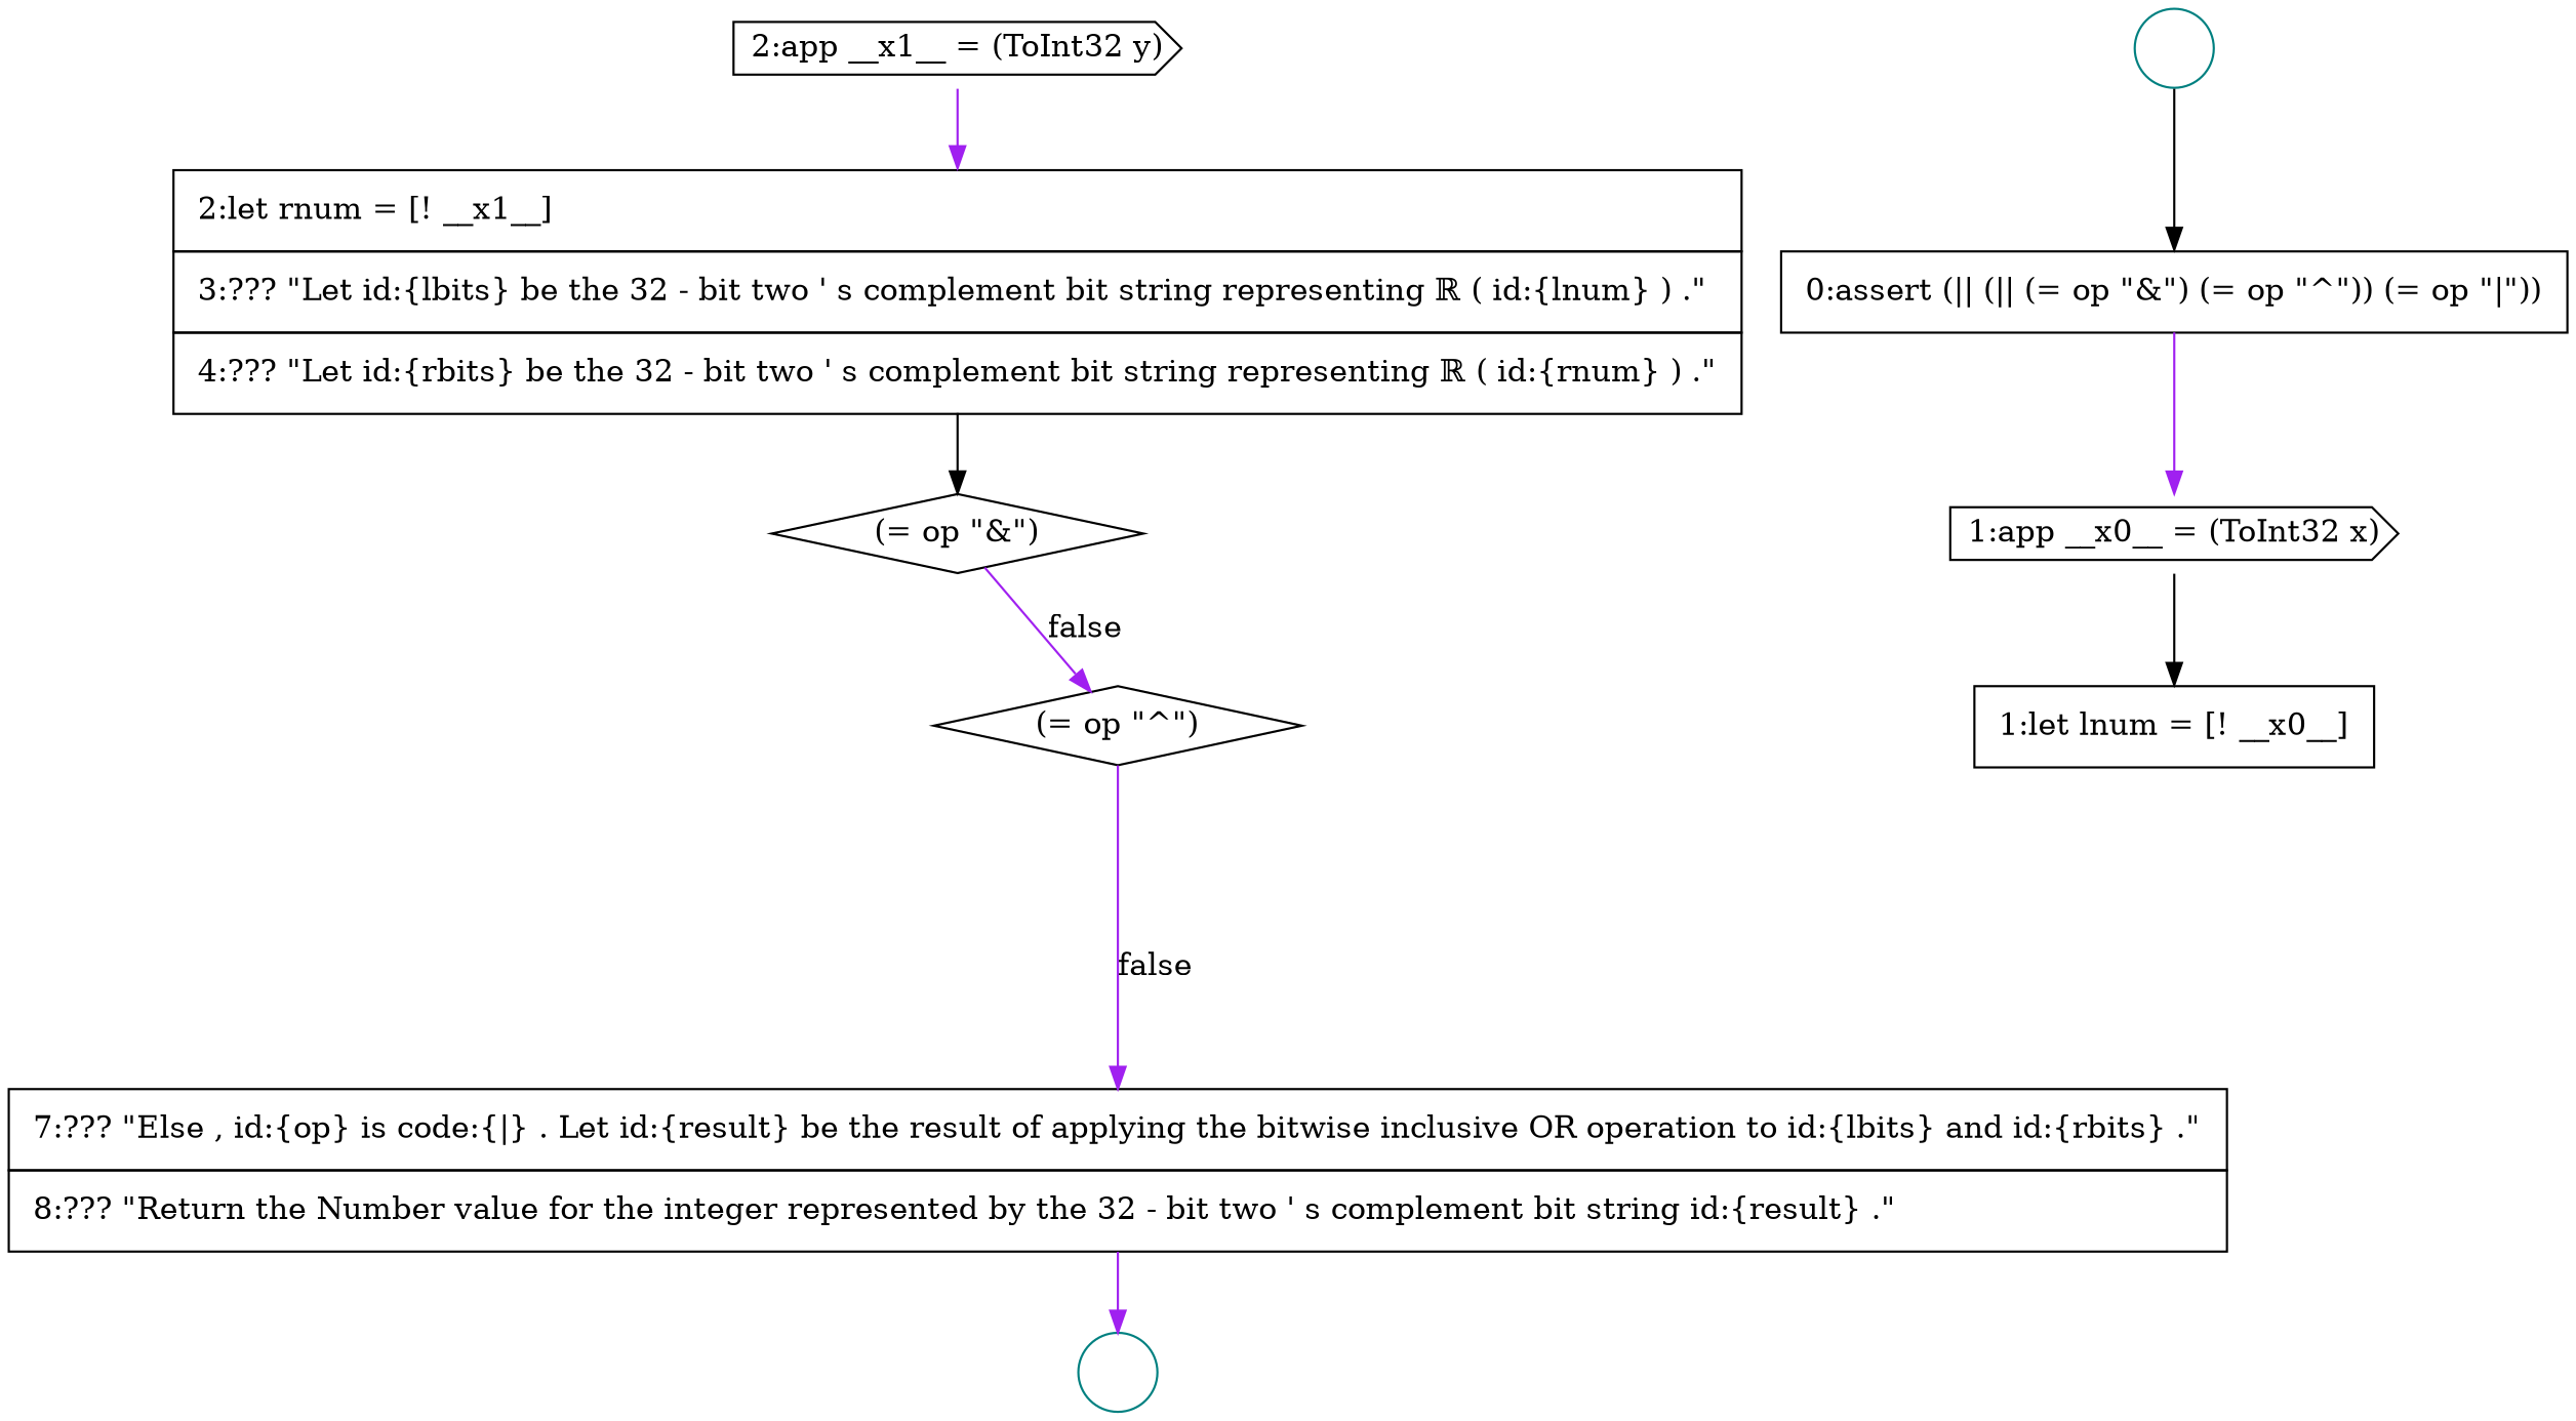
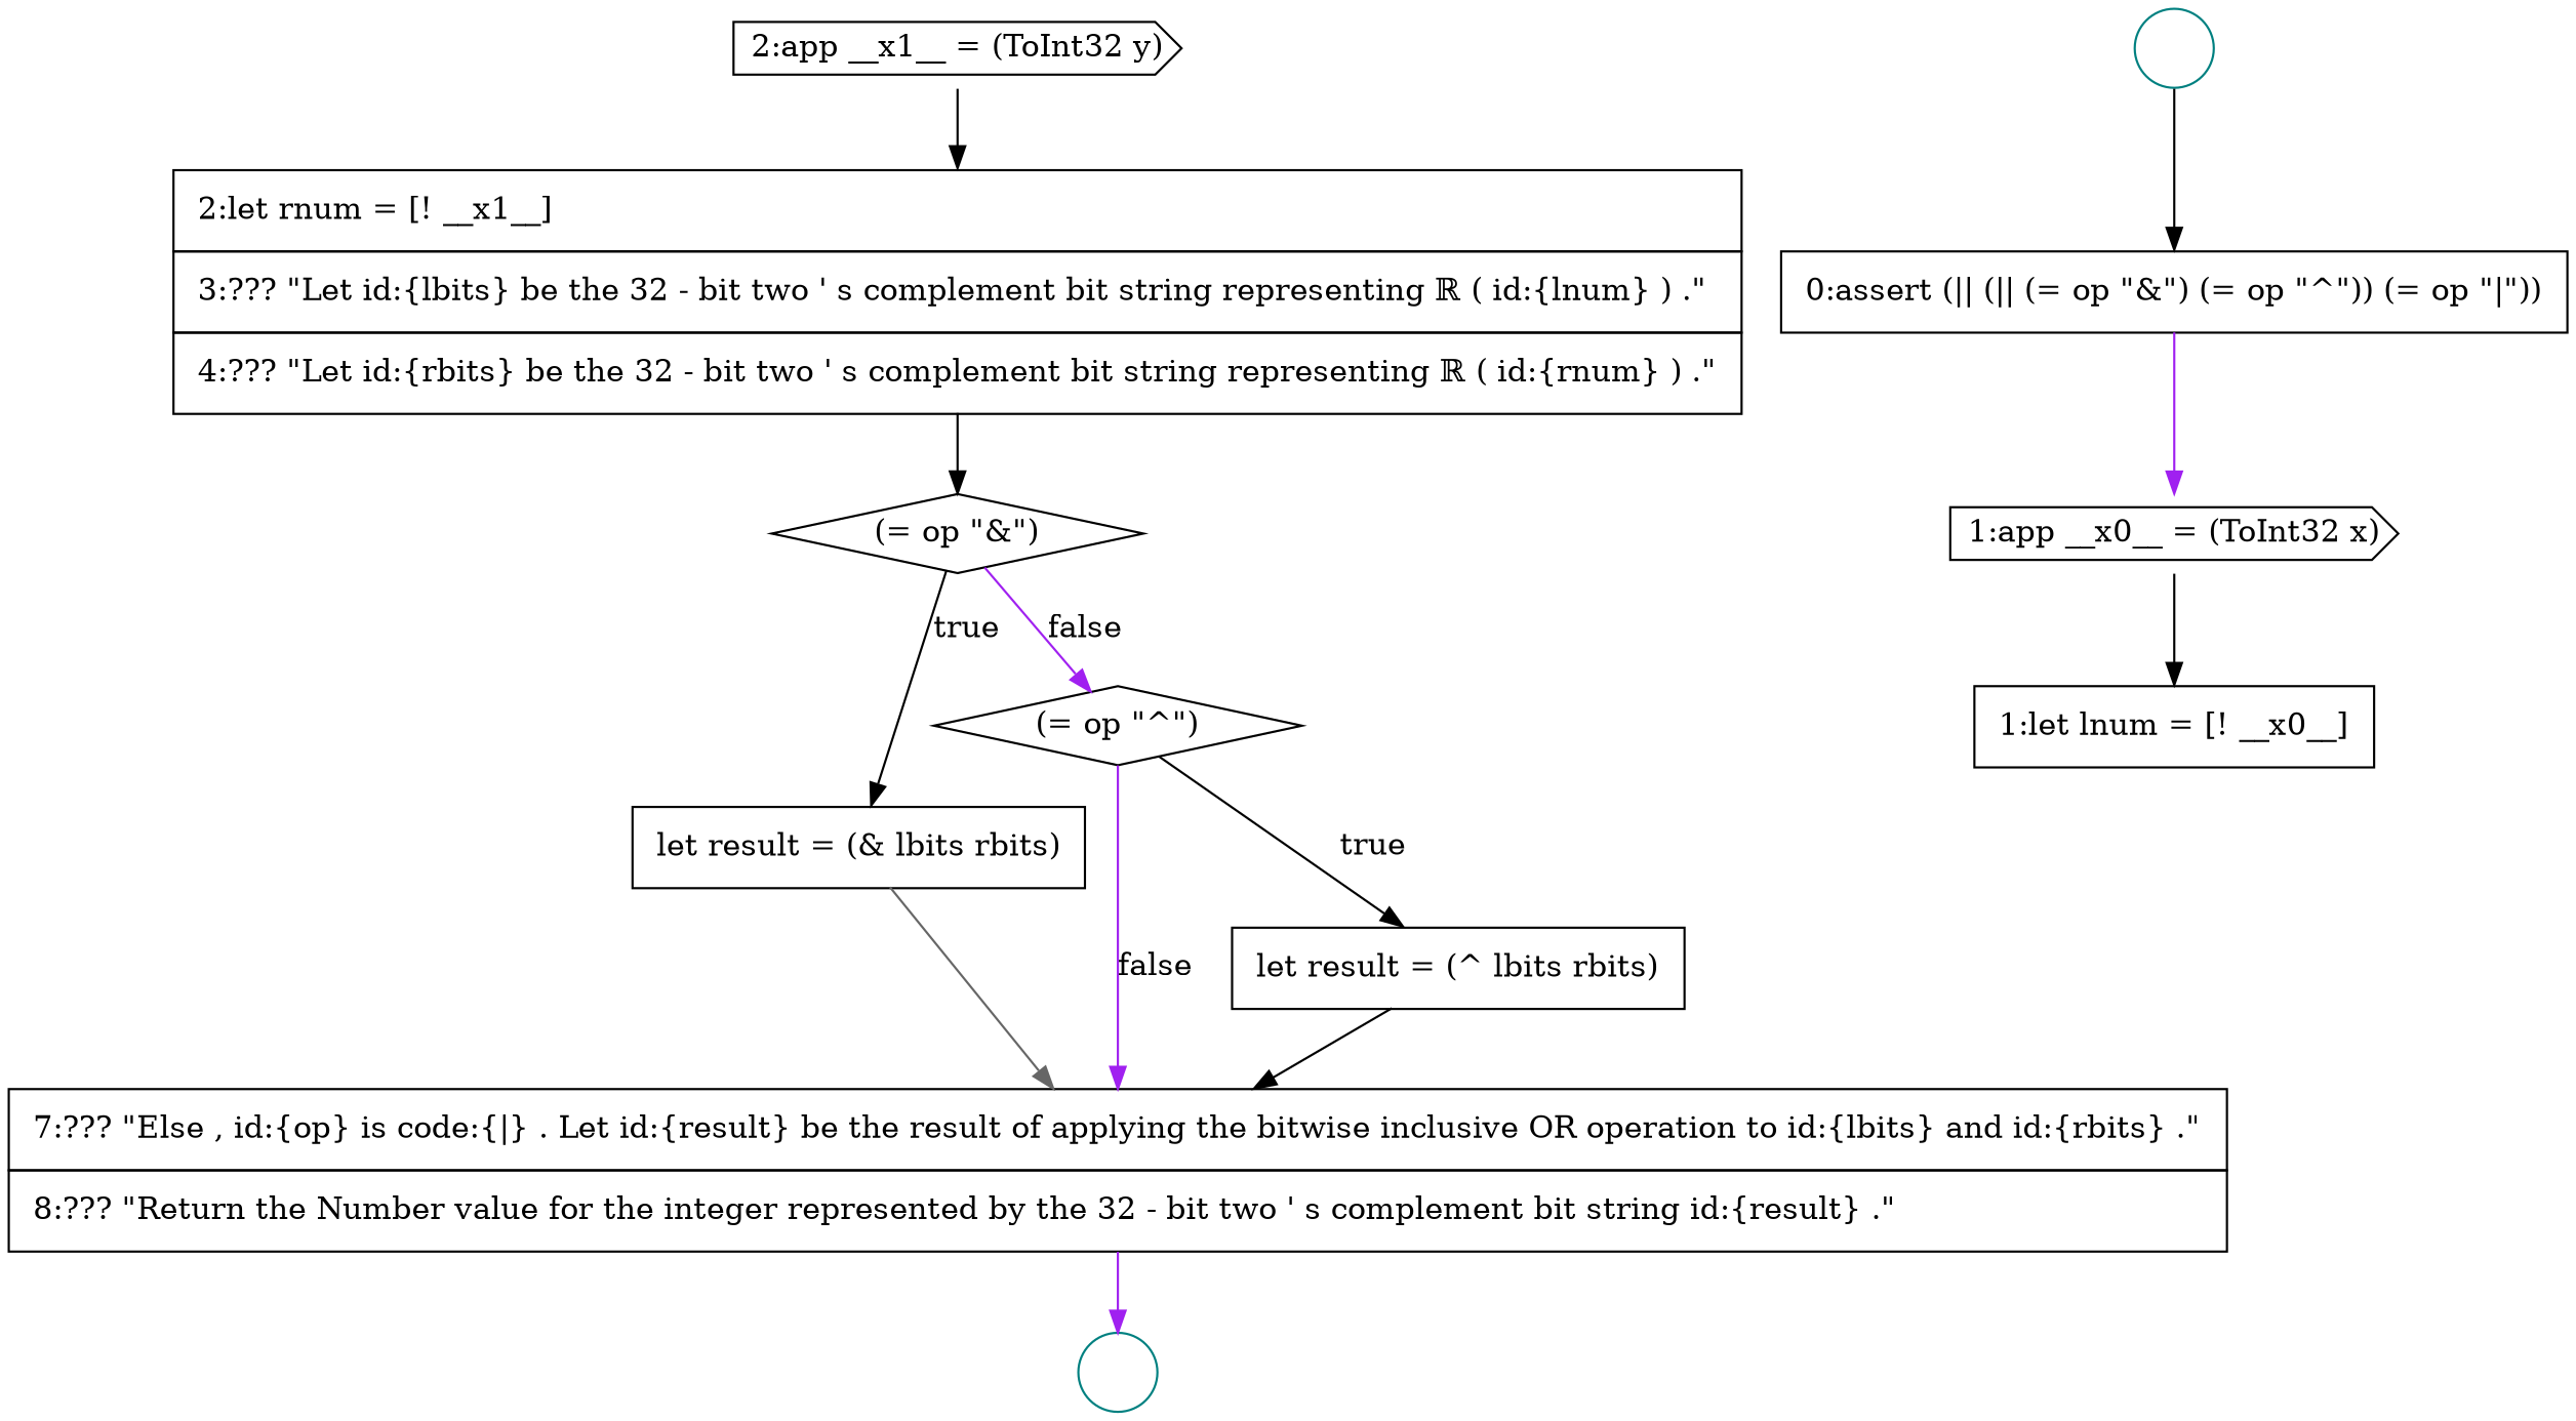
  digraph {
    node [color=black fillcolor=white shape=none style=filled]
    edge [color=black]
    n1 [label=<<font color="black">(= op &quot;&amp;&quot;)</font>> shape=diamond]
+   n2 [label=<<font color="black">     <table border="0" cellborder="1" cellspacing="0" cellpadding="10">       <tr><td align="left">let result = (&amp; lbits rbits)</td></tr>     </table>   </font>> margin=0]
    n3 [label=<<font color="black">(= op &quot;^&quot;)</font>> shape=diamond]
    n4 [label=<<font color="black">     <table border="0" cellborder="1" cellspacing="0" cellpadding="10">       <tr><td align="left">7:??? &quot;Else , id:{op} is code:{|} . Let id:{result} be the result of applying the bitwise inclusive OR operation to id:{lbits} and id:{rbits} .&quot;</td></tr>       <tr><td align="left">8:??? &quot;Return the Number value for the integer represented by the 32 - bit two ' s complement bit string id:{result} .&quot;</td></tr>     </table>   </font>> margin=0]
+   n5 [label=<<font color="black">     <table border="0" cellborder="1" cellspacing="0" cellpadding="10">       <tr><td align="left">let result = (^ lbits rbits)</td></tr>     </table>   </font>> margin=0]
    n6 [label=<<font color="black">     <table border="0" cellborder="1" cellspacing="0" cellpadding="10">       <tr><td align="left">0:assert (|| (|| (= op &quot;&amp;&quot;) (= op &quot;^&quot;)) (= op &quot;|&quot;))</td></tr>     </table>   </font>> margin=0]
    n7 [label=<<font color="black">1:app __x0__ = (ToInt32 x)</font>> shape=cds]
    n8 [label=<<font color="black">     <table border="0" cellborder="1" cellspacing="0" cellpadding="10">       <tr><td align="left">1:let lnum = [! __x0__]</td></tr>     </table>   </font>> margin=0]
    n9 [color=teal label=" " shape=circle]
    n10 [label=<<font color="black">2:app __x1__ = (ToInt32 y)</font>> shape=cds]
    n11 [label=<<font color="black">     <table border="0" cellborder="1" cellspacing="0" cellpadding="10">       <tr><td align="left">2:let rnum = [! __x1__]</td></tr>       <tr><td align="left">3:??? &quot;Let id:{lbits} be the 32 - bit two ' s complement bit string representing ℝ ( id:{lnum} ) .&quot;</td></tr>       <tr><td align="left">4:??? &quot;Let id:{rbits} be the 32 - bit two ' s complement bit string representing ℝ ( id:{rnum} ) .&quot;</td></tr>     </table>   </font>> margin=0]
    n12 [color=teal label=" " shape=circle]
+   n1 -> n2 [label=<<font color="black">true</font>>]
    n1 -> n3 [color=purple label=<<font color="black">false</font>>]
+   n2 -> n4 [color=gray40]
    n3 -> n4 [color=purple label=<<font color="black">false</font>>]
+   n3 -> n5 [label=<<font color="black">true</font>>]
    n4 -> n9 [color=purple]
+   n5 -> n4
    n6 -> n7 [color=purple]
    n7 -> n8
-   n10 -> n11 [color=purple]
+   n10 -> n11
    n11 -> n1
    n12 -> n6
  }
